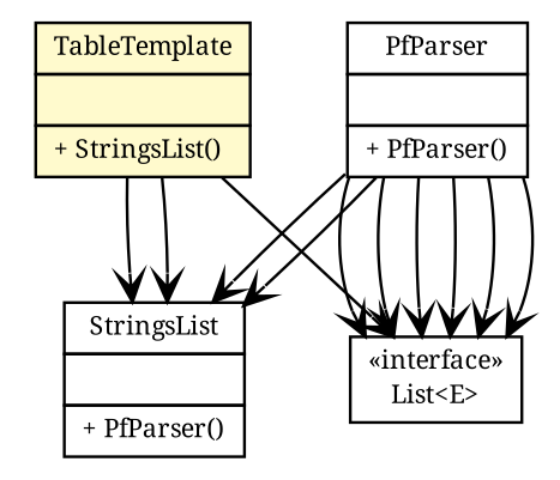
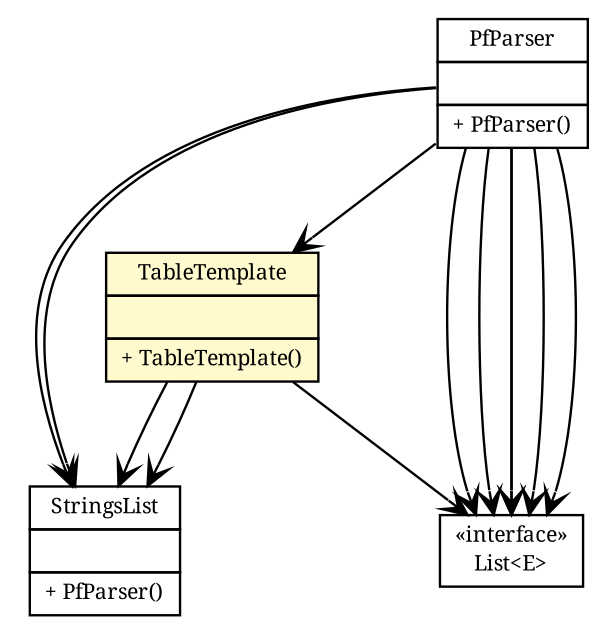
  digraph {
    fontname="Noto Serif"
    node [fontcolor=black fontname="Noto Serif" fontsize=9.0 shape=plaintext]
    edge [arrowhead=open color=black fontcolor=black fontname="Noto Serif" fontsize=10.0 headport=p labelfontname=Helvetica labelfontsize=10 tailport=p]
    n1 [label=<<table border="0" cellborder="1" cellspacing="0" cellpadding="2" port="p" href="../../lib/misc/StringsList.html"> 		<tr><td><table border="0" cellspacing="0" cellpadding="1"> 			<tr><td> StringsList </td></tr> 		</table></td></tr> 		<tr><td><table border="0" cellspacing="0" cellpadding="1"> 			<tr><td align="left">  </td></tr> 		</table></td></tr> 		<tr><td><table border="0" cellspacing="0" cellpadding="1"> 			<tr><td align="left"> + PfParser() </td></tr> 		</table></td></tr> 		</table>>]
    n2 [label=<<table border="0" cellborder="1" cellspacing="0" cellpadding="2" port="p" href="./PfParser.html"> 		<tr><td><table border="0" cellspacing="0" cellpadding="1"> 			<tr><td> PfParser </td></tr> 		</table></td></tr> 		<tr><td><table border="0" cellspacing="0" cellpadding="1"> 			<tr><td align="left">  </td></tr> 		</table></td></tr> 		<tr><td><table border="0" cellspacing="0" cellpadding="1"> 			<tr><td align="left"> + PfParser() </td></tr> 		</table></td></tr> 		</table>>]
-   n3 [label=<<table border="0" cellborder="1" cellspacing="0" cellpadding="2" port="p" bgcolor="lemonChiffon" href="./TableTemplate.html"> 		<tr><td><table border="0" cellspacing="0" cellpadding="1"> 			<tr><td> TableTemplate </td></tr> 		</table></td></tr> 		<tr><td><table border="0" cellspacing="0" cellpadding="1"> 			<tr><td align="left">  </td></tr> 		</table></td></tr> 		<tr><td><table border="0" cellspacing="0" cellpadding="1"> 			<tr><td align="left"> + StringsList() </td></tr> 		</table></td></tr> 		</table>>]
+   n3 [label=<<table border="0" cellborder="1" cellspacing="0" cellpadding="2" port="p" bgcolor="lemonChiffon" href="./TableTemplate.html"> 		<tr><td><table border="0" cellspacing="0" cellpadding="1"> 			<tr><td> TableTemplate </td></tr> 		</table></td></tr> 		<tr><td><table border="0" cellspacing="0" cellpadding="1"> 			<tr><td align="left">  </td></tr> 		</table></td></tr> 		<tr><td><table border="0" cellspacing="0" cellpadding="1"> 			<tr><td align="left"> + TableTemplate() </td></tr> 		</table></td></tr> 		</table>>]
    n4 [label=<<table border="0" cellborder="1" cellspacing="0" cellpadding="2" port="p" href="http://java.sun.com/j2se/1.4.2/docs/api/java/util/List.html"> 		<tr><td><table border="0" cellspacing="0" cellpadding="1"> 			<tr><td> &laquo;interface&raquo; </td></tr> 			<tr><td> List&lt;E&gt; </td></tr> 		</table></td></tr> 		</table>>]
    n2 -> n1
    n2 -> n1
+   n2 -> n3
    n2 -> n4
    n2 -> n4
    n2 -> n4
    n2 -> n4
    n2 -> n4
    n2 -> n4
    n3 -> n1
    n3 -> n1
    n3 -> n4
  }
